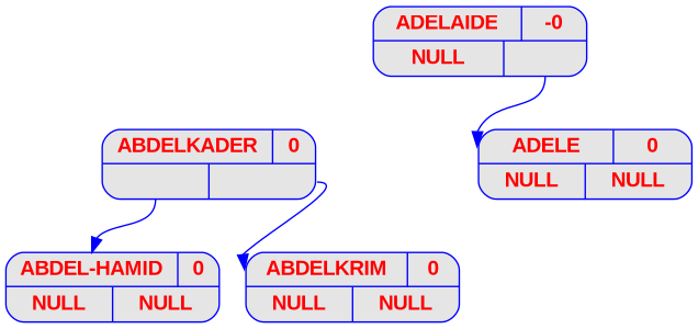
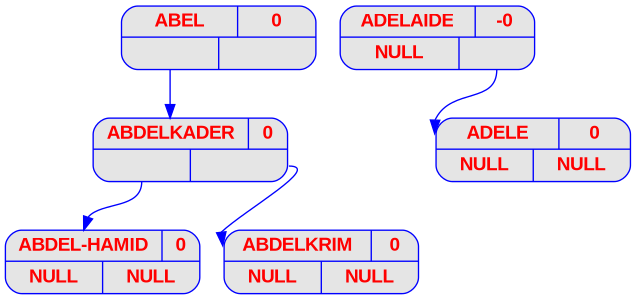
  digraph {
    node [color=blue fillcolor=grey90 fontcolor=red fontname="Arial bold" fontsize=14 shape=record style="rounded, filled"]
    edge [color=blue headport=nom tailport=g]
+   n1 [label="{{<nom> ABEL | <bal> 0 } | { <g> | <d>}}" width=2]
    n2 [label="{{<nom> ABDELKADER | <bal> 0 } | { <g> | <d>}}" width=2]
    n3 [label="{{<nom> ABDEL-HAMID | <bal> 0 }| { <g> NULL | <d> NULL}}" width=2]
    n4 [label="{{<nom> ABDELKRIM | <bal> 0 }| { <g> NULL | <d> NULL}}" width=2]
    n5 [label="{{<nom> ADELAIDE | <bal> -0 }| { <g> NULL | <d> }}" width=2]
    n6 [label="{{<nom> ADELE | <bal> 0 }| { <g> NULL | <d> NULL}}" width=2]
+   n1 -> n2
    n2 -> n3
    n2 -> n4 [tailport=d]
    n5 -> n6 [tailport=d]
  }
